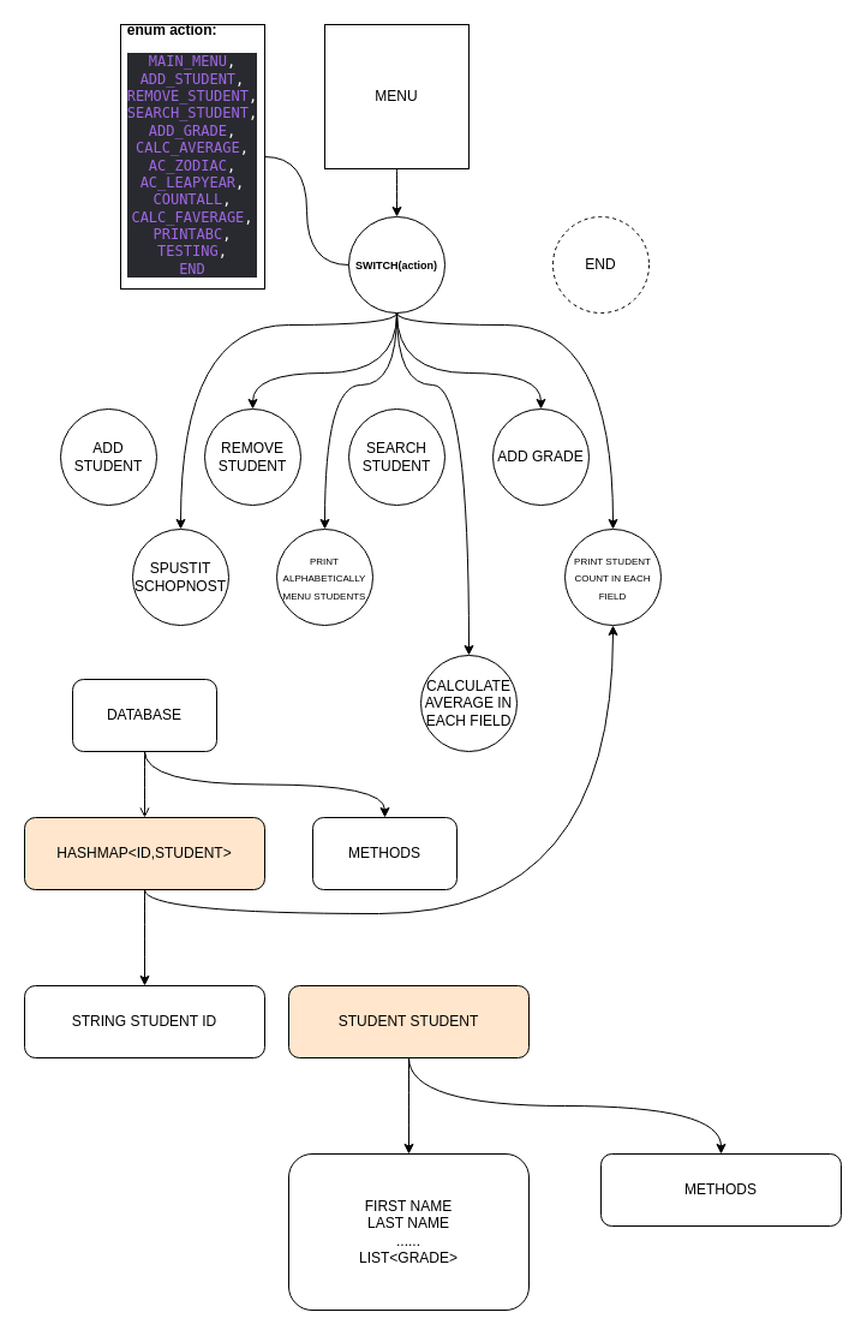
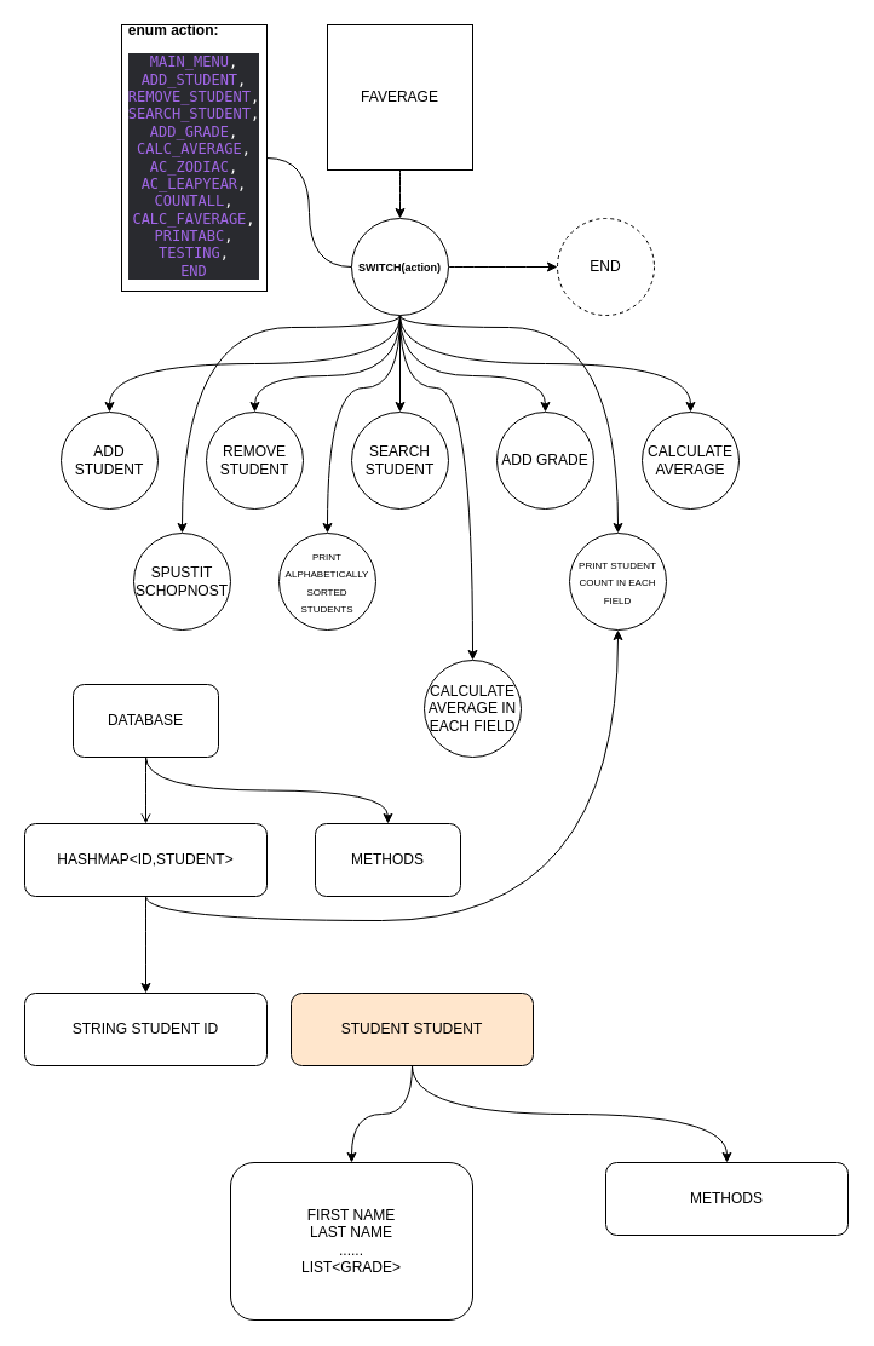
  <mxCell id="0" />
  <mxCell id="1" parent="0" />
  <mxCell id="2" style="edgeStyle=orthogonalEdgeStyle;curved=1;rounded=0;orthogonalLoop=1;jettySize=auto;html=1;exitX=0.5;exitY=1;exitDx=0;exitDy=0;entryX=0.5;entryY=0;entryDx=0;entryDy=0;fontSize=9;" parent="1" source="3" target="15" edge="1"><mxGeometry relative="1" as="geometry" /></mxCell>
- <mxCell id="3" value="MENU&lt;br&gt;" style="whiteSpace=wrap;html=1;aspect=fixed;" parent="1" vertex="1"><mxGeometry x="270" y="20" width="120" height="120" as="geometry" /></mxCell>
+ <mxCell id="3" value="FAVERAGE&lt;br&gt;" style="whiteSpace=wrap;html=1;aspect=fixed;" parent="1" vertex="1"><mxGeometry x="270" y="20" width="120" height="120" as="geometry" /></mxCell>
+ <mxCell id="4" style="edgeStyle=orthogonalEdgeStyle;rounded=0;orthogonalLoop=1;jettySize=auto;html=1;exitX=0.5;exitY=1;exitDx=0;exitDy=0;entryX=0.5;entryY=0;entryDx=0;entryDy=0;" parent="1" source="15" target="17" edge="1"><mxGeometry relative="1" as="geometry"><mxPoint x="330" y="300" as="sourcePoint" /></mxGeometry></mxCell>
  <mxCell id="5" style="edgeStyle=orthogonalEdgeStyle;rounded=0;orthogonalLoop=1;jettySize=auto;html=1;exitX=0.5;exitY=1;exitDx=0;exitDy=0;entryX=0.5;entryY=0;entryDx=0;entryDy=0;curved=1;" parent="1" source="15" target="18" edge="1"><mxGeometry relative="1" as="geometry"><mxPoint x="330" y="300" as="sourcePoint" /><Array as="points"><mxPoint x="330" y="310" /><mxPoint x="210" y="310" /></Array></mxGeometry></mxCell>
  <mxCell id="6" style="edgeStyle=orthogonalEdgeStyle;rounded=0;orthogonalLoop=1;jettySize=auto;html=1;exitX=0.5;exitY=1;exitDx=0;exitDy=0;entryX=0.5;entryY=0;entryDx=0;entryDy=0;curved=1;" parent="1" source="15" target="16" edge="1"><mxGeometry relative="1" as="geometry"><mxPoint x="330" y="300" as="sourcePoint" /><Array as="points"><mxPoint x="330" y="310" /><mxPoint x="450" y="310" /></Array></mxGeometry></mxCell>
+ <mxCell id="7" value="" style="edgeStyle=orthogonalEdgeStyle;rounded=0;orthogonalLoop=1;jettySize=auto;html=1;curved=1;exitX=0.5;exitY=1;exitDx=0;exitDy=0;" parent="1" source="15" target="19" edge="1"><mxGeometry relative="1" as="geometry"><mxPoint x="330" y="300" as="sourcePoint" /><Array as="points"><mxPoint x="330" y="300" /><mxPoint x="90" y="300" /></Array></mxGeometry></mxCell>
+ <mxCell id="8" value="" style="edgeStyle=orthogonalEdgeStyle;rounded=0;orthogonalLoop=1;jettySize=auto;html=1;curved=1;exitX=0.5;exitY=1;exitDx=0;exitDy=0;" parent="1" source="15" target="20" edge="1"><mxGeometry relative="1" as="geometry"><mxPoint x="330" y="300" as="sourcePoint" /><Array as="points"><mxPoint x="330" y="300" /><mxPoint x="570" y="300" /></Array></mxGeometry></mxCell>
+ <mxCell id="9" value="" style="edgeStyle=orthogonalEdgeStyle;rounded=0;orthogonalLoop=1;jettySize=auto;html=1;exitX=1;exitY=0.5;exitDx=0;exitDy=0;curved=1;" parent="1" source="15" target="21" edge="1"><mxGeometry relative="1" as="geometry" /></mxCell>
  <mxCell id="10" value="" style="edgeStyle=orthogonalEdgeStyle;curved=1;rounded=0;orthogonalLoop=1;jettySize=auto;html=1;fontSize=10;startArrow=none;startFill=0;endArrow=none;endFill=0;" parent="1" source="15" target="22" edge="1"><mxGeometry relative="1" as="geometry" /></mxCell>
  <mxCell id="11" style="edgeStyle=orthogonalEdgeStyle;rounded=0;orthogonalLoop=1;jettySize=auto;html=1;exitX=0.5;exitY=1;exitDx=0;exitDy=0;entryX=0.5;entryY=0;entryDx=0;entryDy=0;curved=1;" parent="1" source="15" target="23" edge="1"><mxGeometry relative="1" as="geometry"><Array as="points"><mxPoint x="330" y="270" /><mxPoint x="150" y="270" /></Array></mxGeometry></mxCell>
  <mxCell id="12" style="edgeStyle=orthogonalEdgeStyle;curved=1;rounded=0;orthogonalLoop=1;jettySize=auto;html=1;exitX=0.5;exitY=1;exitDx=0;exitDy=0;entryX=0.5;entryY=0;entryDx=0;entryDy=0;" parent="1" source="15" target="24" edge="1"><mxGeometry relative="1" as="geometry"><Array as="points"><mxPoint x="330" y="320" /><mxPoint x="270" y="320" /></Array></mxGeometry></mxCell>
  <mxCell id="13" style="edgeStyle=orthogonalEdgeStyle;curved=1;rounded=0;orthogonalLoop=1;jettySize=auto;html=1;exitX=0.5;exitY=1;exitDx=0;exitDy=0;entryX=0.5;entryY=0;entryDx=0;entryDy=0;" parent="1" source="15" target="25" edge="1"><mxGeometry relative="1" as="geometry"><Array as="points"><mxPoint x="330" y="320" /><mxPoint x="390" y="320" /></Array></mxGeometry></mxCell>
  <mxCell id="14" style="edgeStyle=orthogonalEdgeStyle;curved=1;rounded=0;orthogonalLoop=1;jettySize=auto;html=1;exitX=0.5;exitY=1;exitDx=0;exitDy=0;entryX=0.5;entryY=0;entryDx=0;entryDy=0;" parent="1" source="15" target="26" edge="1"><mxGeometry relative="1" as="geometry"><Array as="points"><mxPoint x="330" y="270" /><mxPoint x="510" y="270" /></Array></mxGeometry></mxCell>
  <mxCell id="15" value="&lt;font size=&quot;1&quot;&gt;&lt;b style=&quot;font-size: 9px&quot;&gt;SWITCH(action)&lt;/b&gt;&lt;/font&gt;" style="ellipse;whiteSpace=wrap;html=1;fontSize=10;" parent="1" vertex="1"><mxGeometry x="290" y="180" width="80" height="80" as="geometry" /></mxCell>
  <mxCell id="16" value="ADD GRADE" style="ellipse;whiteSpace=wrap;html=1;aspect=fixed;" parent="1" vertex="1"><mxGeometry x="410" y="340" width="80" height="80" as="geometry" /></mxCell>
  <mxCell id="17" value="SEARCH STUDENT" style="ellipse;whiteSpace=wrap;html=1;aspect=fixed;" parent="1" vertex="1"><mxGeometry x="290" y="340" width="80" height="80" as="geometry" /></mxCell>
  <mxCell id="18" value="REMOVE STUDENT" style="ellipse;whiteSpace=wrap;html=1;aspect=fixed;" parent="1" vertex="1"><mxGeometry x="170" y="340" width="80" height="80" as="geometry" /></mxCell>
  <mxCell id="19" value="ADD STUDENT" style="ellipse;whiteSpace=wrap;html=1;aspect=fixed;" parent="1" vertex="1"><mxGeometry x="50" y="340" width="80" height="80" as="geometry" /></mxCell>
+ <mxCell id="20" value="CALCULATE AVERAGE" style="ellipse;whiteSpace=wrap;html=1;aspect=fixed;" parent="1" vertex="1"><mxGeometry x="530" y="340" width="80" height="80" as="geometry" /></mxCell>
  <mxCell id="21" value="END" style="ellipse;whiteSpace=wrap;html=1;aspect=fixed;dashed=1;" parent="1" vertex="1"><mxGeometry x="460" y="180" width="80" height="80" as="geometry" /></mxCell>
  <mxCell id="22" value="&lt;div style=&quot;text-align: left&quot;&gt;&lt;b style=&quot;line-height: 1&quot;&gt;enum action:&lt;br&gt;&lt;/b&gt;&lt;/div&gt;&lt;pre style=&quot;background-color: rgb(41 , 42 , 47) ; font-family: &amp;#34;jetbrains mono&amp;#34; , monospace&quot;&gt;&lt;span style=&quot;color: rgb(161 , 103 , 230)&quot;&gt;MAIN_MENU&lt;/span&gt;&lt;font color=&quot;#ffffff&quot;&gt;,&lt;/font&gt;&lt;span style=&quot;color: rgb(161 , 103 , 230)&quot;&gt;&lt;br/&gt;ADD_STUDENT&lt;/span&gt;&lt;font color=&quot;#ffffff&quot;&gt;,&lt;br&gt;&lt;/font&gt;&lt;span style=&quot;color: rgb(161 , 103 , 230)&quot;&gt;REMOVE_STUDENT&lt;/span&gt;&lt;font color=&quot;#ffffff&quot;&gt;,&lt;br&gt;&lt;/font&gt;&lt;span style=&quot;color: rgb(161 , 103 , 230)&quot;&gt;SEARCH_STUDENT&lt;/span&gt;&lt;font color=&quot;#ffffff&quot;&gt;,&lt;br&gt;&lt;/font&gt;&lt;span style=&quot;color: rgb(161 , 103 , 230)&quot;&gt;ADD_GRADE&lt;/span&gt;&lt;font color=&quot;#ffffff&quot;&gt;,&lt;br&gt;&lt;/font&gt;&lt;span style=&quot;color: rgb(161 , 103 , 230)&quot;&gt;CALC_AVERAGE&lt;/span&gt;&lt;font color=&quot;#ffffff&quot;&gt;,&lt;br&gt;&lt;/font&gt;&lt;span style=&quot;color: rgb(161 , 103 , 230)&quot;&gt;AC_ZODIAC&lt;/span&gt;&lt;font color=&quot;#ffffff&quot;&gt;,&lt;br&gt;&lt;/font&gt;&lt;span style=&quot;color: rgb(161 , 103 , 230)&quot;&gt;AC_LEAPYEAR&lt;/span&gt;&lt;font color=&quot;#ffffff&quot;&gt;,&lt;br&gt;&lt;/font&gt;&lt;span style=&quot;color: rgb(161 , 103 , 230)&quot;&gt;COUNTALL&lt;/span&gt;&lt;font color=&quot;#ffffff&quot;&gt;,&lt;br&gt;&lt;/font&gt;&lt;span style=&quot;color: rgb(161 , 103 , 230)&quot;&gt;CALC_FAVERAGE&lt;/span&gt;&lt;font color=&quot;#ffffff&quot;&gt;,&lt;br&gt;&lt;/font&gt;&lt;span style=&quot;color: rgb(161 , 103 , 230)&quot;&gt;PRINTABC&lt;/span&gt;&lt;font color=&quot;#ffffff&quot;&gt;,&lt;br&gt;&lt;/font&gt;&lt;span style=&quot;color: rgb(161 , 103 , 230)&quot;&gt;TESTING&lt;/span&gt;&lt;font color=&quot;#ffffff&quot;&gt;,&lt;br&gt;&lt;/font&gt;&lt;span style=&quot;color: rgb(161 , 103 , 230)&quot;&gt;END&lt;/span&gt;&lt;/pre&gt;" style="whiteSpace=wrap;html=1;" parent="1" vertex="1"><mxGeometry x="100" y="20" width="120" height="220" as="geometry" /></mxCell>
  <mxCell id="23" value="SPUSTIT SCHOPNOST" style="ellipse;whiteSpace=wrap;html=1;aspect=fixed;" parent="1" vertex="1"><mxGeometry x="110" y="440" width="80" height="80" as="geometry" /></mxCell>
- <mxCell id="24" value="&lt;font style=&quot;font-size: 8px&quot;&gt;PRINT ALPHABETICALLY MENU STUDENTS&lt;/font&gt;" style="ellipse;whiteSpace=wrap;html=1;aspect=fixed;" parent="1" vertex="1"><mxGeometry x="230" y="440" width="80" height="80" as="geometry" /></mxCell>
+ <mxCell id="24" value="&lt;font style=&quot;font-size: 8px&quot;&gt;PRINT ALPHABETICALLY SORTED STUDENTS&lt;/font&gt;" style="ellipse;whiteSpace=wrap;html=1;aspect=fixed;" parent="1" vertex="1"><mxGeometry x="230" y="440" width="80" height="80" as="geometry" /></mxCell>
  <mxCell id="25" value="CALCULATE AVERAGE IN EACH FIELD" style="ellipse;whiteSpace=wrap;html=1;aspect=fixed;" parent="1" vertex="1"><mxGeometry x="350" y="545" width="80" height="80" as="geometry" /></mxCell>
  <mxCell id="26" value="&lt;font style=&quot;font-size: 8px&quot;&gt;PRINT STUDENT COUNT IN EACH FIELD&lt;/font&gt;" style="ellipse;whiteSpace=wrap;html=1;aspect=fixed;" parent="1" vertex="1"><mxGeometry x="470" y="440" width="80" height="80" as="geometry" /></mxCell>
  <mxCell id="27" value="" style="edgeStyle=orthogonalEdgeStyle;curved=1;rounded=0;orthogonalLoop=1;jettySize=auto;html=1;" parent="1" source="29" target="30" edge="1"><mxGeometry relative="1" as="geometry" /></mxCell>
  <mxCell id="28" value="" style="edgeStyle=orthogonalEdgeStyle;curved=1;rounded=0;orthogonalLoop=1;jettySize=auto;html=1;exitX=0.5;exitY=1;exitDx=0;exitDy=0;" parent="1" source="29" target="26" edge="1"><mxGeometry relative="1" as="geometry" /></mxCell>
- <mxCell id="29" value="HASHMAP&amp;lt;ID,STUDENT&amp;gt;" style="rounded=1;whiteSpace=wrap;html=1;fillColor=#ffe6cc;" parent="1" vertex="1"><mxGeometry x="20" y="680" width="200" height="60" as="geometry" /></mxCell>
+ <mxCell id="29" value="HASHMAP&amp;lt;ID,STUDENT&amp;gt;" style="rounded=1;whiteSpace=wrap;html=1;" parent="1" vertex="1"><mxGeometry x="20" y="680" width="200" height="60" as="geometry" /></mxCell>
  <mxCell id="30" value="STRING STUDENT ID" style="rounded=1;whiteSpace=wrap;html=1;" parent="1" vertex="1"><mxGeometry x="20" y="820" width="200" height="60" as="geometry" /></mxCell>
  <mxCell id="31" value="" style="edgeStyle=orthogonalEdgeStyle;curved=1;rounded=0;orthogonalLoop=1;jettySize=auto;html=1;" parent="1" source="33" target="34" edge="1"><mxGeometry relative="1" as="geometry" /></mxCell>
  <mxCell id="32" value="" style="edgeStyle=orthogonalEdgeStyle;curved=1;rounded=0;orthogonalLoop=1;jettySize=auto;html=1;exitX=0.5;exitY=1;exitDx=0;exitDy=0;" parent="1" source="33" target="35" edge="1"><mxGeometry relative="1" as="geometry" /></mxCell>
  <mxCell id="33" value="STUDENT STUDENT" style="rounded=1;whiteSpace=wrap;html=1;fillColor=#ffe6cc;" parent="1" vertex="1"><mxGeometry x="240" y="820" width="200" height="60" as="geometry" /></mxCell>
- <mxCell id="34" value="FIRST NAME&lt;br&gt;LAST NAME&lt;br&gt;......&lt;br&gt;LIST&amp;lt;GRADE&amp;gt;" style="rounded=1;whiteSpace=wrap;html=1;" parent="1" vertex="1"><mxGeometry x="240" y="960" width="200" height="130" as="geometry" /></mxCell>
+ <mxCell id="34" value="FIRST NAME&lt;br&gt;LAST NAME&lt;br&gt;......&lt;br&gt;LIST&amp;lt;GRADE&amp;gt;" style="rounded=1;whiteSpace=wrap;html=1;" parent="1" vertex="1"><mxGeometry x="190" y="960" width="200" height="130" as="geometry" /></mxCell>
  <mxCell id="35" value="METHODS" style="rounded=1;whiteSpace=wrap;html=1;" parent="1" vertex="1"><mxGeometry x="500" y="960" width="200" height="60" as="geometry" /></mxCell>
  <mxCell id="36" style="edgeStyle=orthogonalEdgeStyle;curved=1;rounded=0;orthogonalLoop=1;jettySize=auto;html=1;exitX=0.5;exitY=1;exitDx=0;exitDy=0;entryX=0.5;entryY=0;entryDx=0;entryDy=0;endArrow=open;" parent="1" source="38" target="29" edge="1"><mxGeometry relative="1" as="geometry" /></mxCell>
  <mxCell id="37" value="" style="edgeStyle=orthogonalEdgeStyle;curved=1;rounded=0;orthogonalLoop=1;jettySize=auto;html=1;exitX=0.5;exitY=1;exitDx=0;exitDy=0;" parent="1" source="38" target="39" edge="1"><mxGeometry relative="1" as="geometry" /></mxCell>
  <mxCell id="38" value="DATABASE" style="rounded=1;whiteSpace=wrap;html=1;" parent="1" vertex="1"><mxGeometry x="60" y="565" width="120" height="60" as="geometry" /></mxCell>
  <mxCell id="39" value="METHODS" style="rounded=1;whiteSpace=wrap;html=1;" parent="1" vertex="1"><mxGeometry x="260" y="680" width="120" height="60" as="geometry" /></mxCell>
